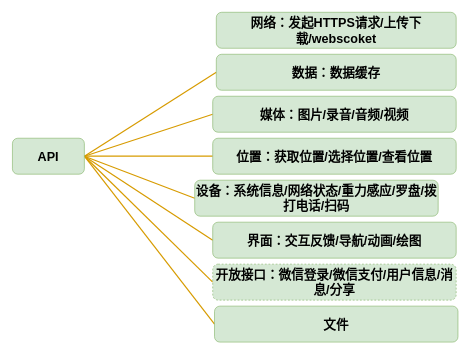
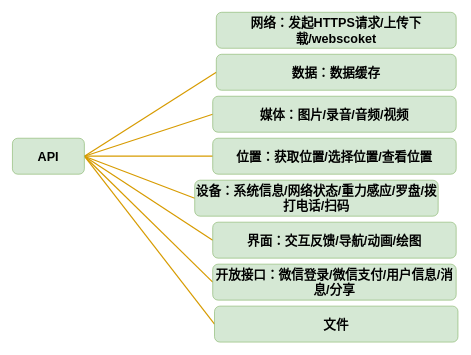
  <mxCell id="0" />
  <mxCell id="1" parent="0" />
  <mxCell id="2" style="edgeStyle=none;shape=connector;rounded=0;orthogonalLoop=1;jettySize=auto;html=1;exitX=1;exitY=0.5;exitDx=0;exitDy=0;entryX=0;entryY=0.5;entryDx=0;entryDy=0;labelBackgroundColor=default;strokeColor=#d79b00;strokeWidth=2;fontFamily=Helvetica;fontSize=11;fontColor=default;endArrow=none;endFill=0;fillColor=#ffe6cc;" edge="1" parent="1" source="9" target="16"><mxGeometry relative="1" as="geometry" /></mxCell>
  <mxCell id="3" style="edgeStyle=none;shape=connector;rounded=0;orthogonalLoop=1;jettySize=auto;html=1;exitX=1;exitY=0.5;exitDx=0;exitDy=0;entryX=0;entryY=0.5;entryDx=0;entryDy=0;labelBackgroundColor=default;strokeColor=#d79b00;strokeWidth=2;fontFamily=Helvetica;fontSize=11;fontColor=default;endArrow=none;endFill=0;fillColor=#ffe6cc;" edge="1" parent="1" source="9" target="13"><mxGeometry relative="1" as="geometry" /></mxCell>
  <mxCell id="4" style="edgeStyle=none;shape=connector;rounded=0;orthogonalLoop=1;jettySize=auto;html=1;exitX=1;exitY=0.5;exitDx=0;exitDy=0;entryX=0;entryY=0.5;entryDx=0;entryDy=0;labelBackgroundColor=default;strokeColor=#d79b00;strokeWidth=2;fontFamily=Helvetica;fontSize=11;fontColor=default;endArrow=none;endFill=0;fillColor=#ffe6cc;" edge="1" parent="1" source="9" target="12"><mxGeometry relative="1" as="geometry" /></mxCell>
  <mxCell id="5" style="edgeStyle=none;shape=connector;rounded=0;orthogonalLoop=1;jettySize=auto;html=1;exitX=1;exitY=0.5;exitDx=0;exitDy=0;entryX=0;entryY=0.5;entryDx=0;entryDy=0;labelBackgroundColor=default;strokeColor=#d79b00;strokeWidth=2;fontFamily=Helvetica;fontSize=11;fontColor=default;endArrow=none;endFill=0;fillColor=#ffe6cc;" edge="1" parent="1" source="9" target="10"><mxGeometry relative="1" as="geometry" /></mxCell>
  <mxCell id="6" style="edgeStyle=none;shape=connector;rounded=0;orthogonalLoop=1;jettySize=auto;html=1;exitX=1;exitY=0.5;exitDx=0;exitDy=0;entryX=0;entryY=0.5;entryDx=0;entryDy=0;labelBackgroundColor=default;strokeColor=#d79b00;strokeWidth=2;fontFamily=Helvetica;fontSize=11;fontColor=default;endArrow=none;endFill=0;fillColor=#ffe6cc;" edge="1" parent="1" source="9" target="11"><mxGeometry relative="1" as="geometry" /></mxCell>
  <mxCell id="7" style="edgeStyle=none;shape=connector;rounded=0;orthogonalLoop=1;jettySize=auto;html=1;exitX=1;exitY=0.5;exitDx=0;exitDy=0;entryX=0;entryY=0.5;entryDx=0;entryDy=0;labelBackgroundColor=default;strokeColor=#d79b00;strokeWidth=2;fontFamily=Helvetica;fontSize=11;fontColor=default;endArrow=none;endFill=0;fillColor=#ffe6cc;" edge="1" parent="1" source="9" target="15"><mxGeometry relative="1" as="geometry" /></mxCell>
  <mxCell id="8" style="edgeStyle=none;shape=connector;rounded=0;orthogonalLoop=1;jettySize=auto;html=1;exitX=1;exitY=0.5;exitDx=0;exitDy=0;entryX=0;entryY=0.5;entryDx=0;entryDy=0;labelBackgroundColor=default;strokeColor=#d79b00;strokeWidth=2;fontFamily=Helvetica;fontSize=11;fontColor=default;endArrow=none;endFill=0;fillColor=#ffe6cc;" edge="1" parent="1" source="9" target="17"><mxGeometry relative="1" as="geometry" /></mxCell>
  <mxCell id="9" value="&lt;b&gt;&lt;font style=&quot;font-size: 21px;&quot;&gt;API&lt;/font&gt;&lt;/b&gt;" style="rounded=1;whiteSpace=wrap;html=1;fillColor=#d5e8d4;strokeColor=#82b366;" vertex="1" parent="1"><mxGeometry x="20" y="230" width="120" height="60" as="geometry" /></mxCell>
  <mxCell id="10" value="&lt;b&gt;&lt;font style=&quot;font-size: 21px;&quot;&gt;设备：系统信息/网络状态/重力感应/罗盘/拨打电话/扫码&lt;/font&gt;&lt;/b&gt;" style="rounded=1;whiteSpace=wrap;html=1;fillColor=#d5e8d4;strokeColor=#82b366;" vertex="1" parent="1"><mxGeometry x="324" y="300" width="406" height="60" as="geometry" /></mxCell>
  <mxCell id="11" value="&lt;b&gt;&lt;font style=&quot;font-size: 21px;&quot;&gt;界面：交互反馈/导航/动画/绘图&lt;/font&gt;&lt;/b&gt;" style="rounded=1;whiteSpace=wrap;html=1;fillColor=#d5e8d4;strokeColor=#82b366;" vertex="1" parent="1"><mxGeometry x="354" y="370" width="406" height="60" as="geometry" /></mxCell>
  <mxCell id="12" value="&lt;b&gt;&lt;font style=&quot;font-size: 21px;&quot;&gt;位置：获取位置/选择位置/查看位置&lt;/font&gt;&lt;/b&gt;" style="rounded=1;whiteSpace=wrap;html=1;fillColor=#d5e8d4;strokeColor=#82b366;" vertex="1" parent="1"><mxGeometry x="354" y="230" width="406" height="60" as="geometry" /></mxCell>
  <mxCell id="13" value="&lt;b&gt;&lt;font style=&quot;font-size: 21px;&quot;&gt;媒体：图片/录音/音频/视频&lt;/font&gt;&lt;/b&gt;" style="rounded=1;whiteSpace=wrap;html=1;fillColor=#d5e8d4;strokeColor=#82b366;" vertex="1" parent="1"><mxGeometry x="354" y="160" width="406" height="60" as="geometry" /></mxCell>
  <mxCell id="14" value="&lt;span style=&quot;font-size: 21px;&quot;&gt;&lt;b&gt;网络：发起HTTPS请求/上传下载/webscoket&lt;/b&gt;&lt;/span&gt;" style="rounded=1;whiteSpace=wrap;html=1;fillColor=#d5e8d4;strokeColor=#82b366;" vertex="1" parent="1"><mxGeometry x="360" y="20" width="400" height="60" as="geometry" /></mxCell>
- <mxCell id="15" value="&lt;b&gt;&lt;font style=&quot;font-size: 21px;&quot;&gt;开放接口：微信登录/微信支付/用户信息/消息/分享&lt;/font&gt;&lt;/b&gt;" style="rounded=1;whiteSpace=wrap;html=1;fillColor=#d5e8d4;strokeColor=#82b366;dashed=1;" vertex="1" parent="1"><mxGeometry x="354" y="440" width="406" height="60" as="geometry" /></mxCell>
+ <mxCell id="15" value="&lt;b&gt;&lt;font style=&quot;font-size: 21px;&quot;&gt;开放接口：微信登录/微信支付/用户信息/消息/分享&lt;/font&gt;&lt;/b&gt;" style="rounded=1;whiteSpace=wrap;html=1;fillColor=#d5e8d4;strokeColor=#82b366;" vertex="1" parent="1"><mxGeometry x="354" y="440" width="406" height="60" as="geometry" /></mxCell>
  <mxCell id="16" value="&lt;span style=&quot;font-size: 21px;&quot;&gt;&lt;b&gt;数据：数据缓存&lt;/b&gt;&lt;/span&gt;" style="rounded=1;whiteSpace=wrap;html=1;fillColor=#d5e8d4;strokeColor=#82b366;" vertex="1" parent="1"><mxGeometry x="360" y="90" width="400" height="60" as="geometry" /></mxCell>
  <mxCell id="17" value="&lt;span style=&quot;font-size: 21px;&quot;&gt;&lt;b&gt;文件&lt;/b&gt;&lt;/span&gt;" style="rounded=1;whiteSpace=wrap;html=1;fillColor=#d5e8d4;strokeColor=#82b366;" vertex="1" parent="1"><mxGeometry x="357" y="510" width="406" height="60" as="geometry" /></mxCell>
